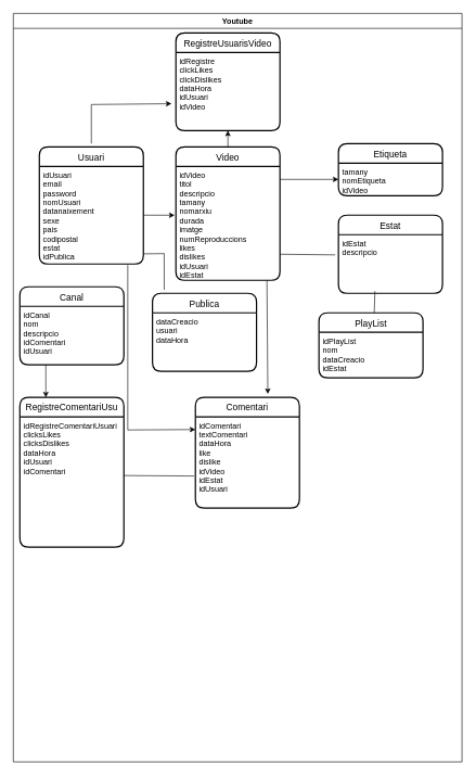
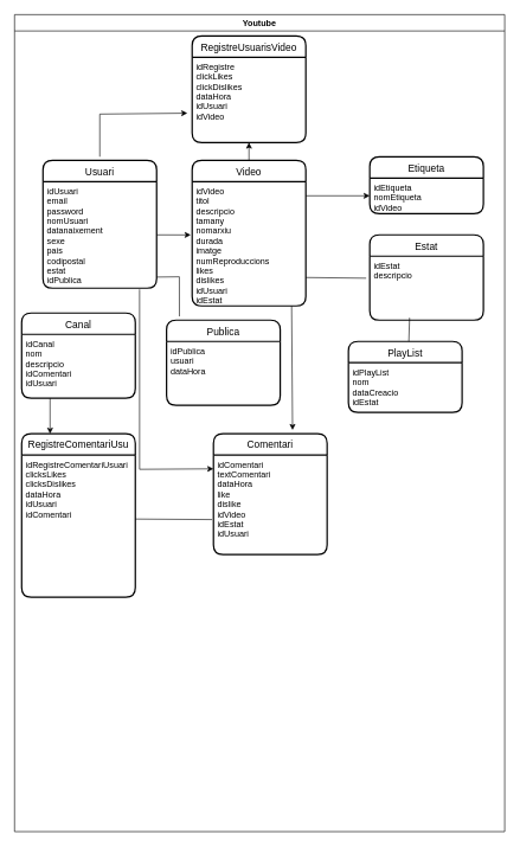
  <mxCell id="0" />
  <mxCell id="1" parent="0" />
  <mxCell id="2" value="Youtube" style="swimlane;" parent="1" vertex="1"><mxGeometry x="20" y="20" width="690" height="1150" as="geometry" /></mxCell>
  <mxCell id="3" value="RegistreUsuarisVideo" style="swimlane;childLayout=stackLayout;horizontal=1;startSize=30;horizontalStack=0;rounded=1;fontSize=14;fontStyle=0;strokeWidth=2;resizeParent=0;resizeLast=1;shadow=0;dashed=0;align=center;" parent="2" vertex="1"><mxGeometry x="250" y="30" width="160" height="150" as="geometry" /></mxCell>
  <mxCell id="4" value="idRegistre&#10;clickLikes&#10;clickDislikes&#10;dataHora&#10;idUsuari&#10;idVideo&#10;" style="align=left;strokeColor=none;fillColor=none;spacingLeft=4;fontSize=12;verticalAlign=top;resizable=0;rotatable=0;part=1;" parent="3" vertex="1"><mxGeometry y="30" width="160" height="120" as="geometry" /></mxCell>
  <mxCell id="5" value="Video" style="swimlane;childLayout=stackLayout;horizontal=1;startSize=30;horizontalStack=0;rounded=1;fontSize=14;fontStyle=0;strokeWidth=2;resizeParent=0;resizeLast=1;shadow=0;dashed=0;align=center;" parent="2" vertex="1"><mxGeometry x="250" y="205" width="160" height="205" as="geometry" /></mxCell>
  <mxCell id="6" value="idVideo&#10;titol&#10;descripcio&#10;tamany&#10;nomarxiu&#10;durada&#10;imatge&#10;numReproduccions&#10;likes&#10;dislikes&#10;idUsuari&#10;idEstat" style="align=left;strokeColor=none;fillColor=none;spacingLeft=4;fontSize=12;verticalAlign=top;resizable=0;rotatable=0;part=1;" parent="5" vertex="1"><mxGeometry y="30" width="160" height="175" as="geometry" /></mxCell>
  <mxCell id="7" value="Etiqueta" style="swimlane;childLayout=stackLayout;horizontal=1;startSize=30;horizontalStack=0;rounded=1;fontSize=14;fontStyle=0;strokeWidth=2;resizeParent=0;resizeLast=1;shadow=0;dashed=0;align=center;" parent="2" vertex="1"><mxGeometry x="500" y="200" width="160" height="80" as="geometry" /></mxCell>
- <mxCell id="8" value="tamany&#10;nomEtiqueta&#10;idVideo" style="align=left;strokeColor=none;fillColor=none;spacingLeft=4;fontSize=12;verticalAlign=top;resizable=0;rotatable=0;part=1;" parent="7" vertex="1"><mxGeometry y="30" width="160" height="50" as="geometry" /></mxCell>
+ <mxCell id="8" value="idEtiqueta&#10;nomEtiqueta&#10;idVideo" style="align=left;strokeColor=none;fillColor=none;spacingLeft=4;fontSize=12;verticalAlign=top;resizable=0;rotatable=0;part=1;" parent="7" vertex="1"><mxGeometry y="30" width="160" height="50" as="geometry" /></mxCell>
  <mxCell id="9" value="Usuari" style="swimlane;childLayout=stackLayout;horizontal=1;startSize=30;horizontalStack=0;rounded=1;fontSize=14;fontStyle=0;strokeWidth=2;resizeParent=0;resizeLast=1;shadow=0;dashed=0;align=center;" parent="2" vertex="1"><mxGeometry x="40" y="205" width="160" height="180" as="geometry" /></mxCell>
  <mxCell id="10" value="idUsuari&#10;email&#10;password&#10;nomUsuari&#10;datanaixement&#10;sexe&#10;pais&#10;codipostal&#10;estat&#10;idPublica" style="align=left;strokeColor=none;fillColor=none;spacingLeft=4;fontSize=12;verticalAlign=top;resizable=0;rotatable=0;part=1;" parent="9" vertex="1"><mxGeometry y="30" width="160" height="150" as="geometry" /></mxCell>
  <mxCell id="11" value="PlayList" style="swimlane;childLayout=stackLayout;horizontal=1;startSize=30;horizontalStack=0;rounded=1;fontSize=14;fontStyle=0;strokeWidth=2;resizeParent=0;resizeLast=1;shadow=0;dashed=0;align=center;" parent="2" vertex="1"><mxGeometry x="470" y="460" width="160" height="100" as="geometry" /></mxCell>
  <mxCell id="12" value="idPlayList&#10;nom&#10;dataCreacio&#10;idEstat" style="align=left;strokeColor=none;fillColor=none;spacingLeft=4;fontSize=12;verticalAlign=top;resizable=0;rotatable=0;part=1;" parent="11" vertex="1"><mxGeometry y="30" width="160" height="70" as="geometry" /></mxCell>
  <mxCell id="13" value="Estat" style="swimlane;childLayout=stackLayout;horizontal=1;startSize=30;horizontalStack=0;rounded=1;fontSize=14;fontStyle=0;strokeWidth=2;resizeParent=0;resizeLast=1;shadow=0;dashed=0;align=center;" vertex="1" parent="2"><mxGeometry x="500" y="310" width="160" height="120" as="geometry" /></mxCell>
  <mxCell id="14" value="idEstat&#10;descripcio" style="align=left;strokeColor=none;fillColor=none;spacingLeft=4;fontSize=12;verticalAlign=top;resizable=0;rotatable=0;part=1;" vertex="1" parent="13"><mxGeometry y="30" width="160" height="90" as="geometry" /></mxCell>
  <mxCell id="15" value="" style="endArrow=none;html=1;rounded=0;entryX=0.35;entryY=0.963;entryDx=0;entryDy=0;entryPerimeter=0;" edge="1" parent="13" target="14"><mxGeometry width="50" height="50" relative="1" as="geometry"><mxPoint x="55" y="150" as="sourcePoint" /><mxPoint x="105" y="100" as="targetPoint" /><Array as="points"><mxPoint x="56" y="120" /></Array></mxGeometry></mxCell>
  <mxCell id="16" value="Publica" style="swimlane;childLayout=stackLayout;horizontal=1;startSize=30;horizontalStack=0;rounded=1;fontSize=14;fontStyle=0;strokeWidth=2;resizeParent=0;resizeLast=1;shadow=0;dashed=0;align=center;" vertex="1" parent="2"><mxGeometry x="214" y="430" width="160" height="120" as="geometry" /></mxCell>
- <mxCell id="17" value="dataCreacio&#10;usuari&#10;dataHora" style="align=left;strokeColor=none;fillColor=none;spacingLeft=4;fontSize=12;verticalAlign=top;resizable=0;rotatable=0;part=1;" vertex="1" parent="16"><mxGeometry y="30" width="160" height="90" as="geometry" /></mxCell>
+ <mxCell id="17" value="idPublica&#10;usuari&#10;dataHora" style="align=left;strokeColor=none;fillColor=none;spacingLeft=4;fontSize=12;verticalAlign=top;resizable=0;rotatable=0;part=1;" vertex="1" parent="16"><mxGeometry y="30" width="160" height="90" as="geometry" /></mxCell>
  <mxCell id="18" value="Comentari" style="swimlane;childLayout=stackLayout;horizontal=1;startSize=30;horizontalStack=0;rounded=1;fontSize=14;fontStyle=0;strokeWidth=2;resizeParent=0;resizeLast=1;shadow=0;dashed=0;align=center;" vertex="1" parent="2"><mxGeometry x="280" y="590" width="160" height="170" as="geometry" /></mxCell>
  <mxCell id="19" value="idComentari&#10;textComentari&#10;dataHora&#10;like&#10;dislike&#10;idVideo&#10;idEstat&#10;idUsuari&#10;&#10;" style="align=left;strokeColor=none;fillColor=none;spacingLeft=4;fontSize=12;verticalAlign=top;resizable=0;rotatable=0;part=1;" vertex="1" parent="18"><mxGeometry y="30" width="160" height="140" as="geometry" /></mxCell>
  <mxCell id="20" value="RegistreComentariUsu" style="swimlane;childLayout=stackLayout;horizontal=1;startSize=30;horizontalStack=0;rounded=1;fontSize=14;fontStyle=0;strokeWidth=2;resizeParent=0;resizeLast=1;shadow=0;dashed=0;align=center;" vertex="1" parent="2"><mxGeometry x="10" y="590" width="160" height="230" as="geometry" /></mxCell>
  <mxCell id="21" value="idRegistreComentariUsuari&#10;clicksLikes&#10;clicksDislikes&#10;dataHora&#10;idUsuari&#10;idComentari" style="align=left;strokeColor=none;fillColor=none;spacingLeft=4;fontSize=12;verticalAlign=top;resizable=0;rotatable=0;part=1;" vertex="1" parent="20"><mxGeometry y="30" width="160" height="200" as="geometry" /></mxCell>
  <mxCell id="22" value="" style="endArrow=classic;html=1;rounded=0;entryX=-0.042;entryY=0.656;entryDx=0;entryDy=0;entryPerimeter=0;" edge="1" parent="2" target="4"><mxGeometry width="50" height="50" relative="1" as="geometry"><mxPoint x="120" y="200" as="sourcePoint" /><mxPoint x="170" y="140" as="targetPoint" /><Array as="points"><mxPoint x="120" y="140" /></Array></mxGeometry></mxCell>
  <mxCell id="23" value="" style="endArrow=classic;html=1;rounded=0;" edge="1" parent="2" target="4"><mxGeometry width="50" height="50" relative="1" as="geometry"><mxPoint x="330" y="205" as="sourcePoint" /><mxPoint x="380" y="155" as="targetPoint" /></mxGeometry></mxCell>
  <mxCell id="24" value="" style="endArrow=classic;html=1;rounded=0;entryX=-0.012;entryY=0.429;entryDx=0;entryDy=0;entryPerimeter=0;" edge="1" parent="2" target="6"><mxGeometry width="50" height="50" relative="1" as="geometry"><mxPoint x="200" y="310" as="sourcePoint" /><mxPoint x="250" y="260" as="targetPoint" /></mxGeometry></mxCell>
  <mxCell id="25" value="" style="endArrow=classic;html=1;rounded=0;entryX=0;entryY=0.5;entryDx=0;entryDy=0;" edge="1" parent="2" target="8"><mxGeometry width="50" height="50" relative="1" as="geometry"><mxPoint x="410" y="255" as="sourcePoint" /><mxPoint x="460" y="205" as="targetPoint" /></mxGeometry></mxCell>
  <mxCell id="26" value="" style="endArrow=none;html=1;rounded=0;entryX=-0.033;entryY=0.348;entryDx=0;entryDy=0;entryPerimeter=0;" edge="1" parent="2" target="14"><mxGeometry width="50" height="50" relative="1" as="geometry"><mxPoint x="410" y="370" as="sourcePoint" /><mxPoint x="460" y="320" as="targetPoint" /><Array as="points"><mxPoint x="495" y="371" /></Array></mxGeometry></mxCell>
  <mxCell id="27" value="" style="endArrow=classic;html=1;rounded=0;exitX=0.85;exitY=1.011;exitDx=0;exitDy=0;exitPerimeter=0;entryX=0;entryY=0.138;entryDx=0;entryDy=0;entryPerimeter=0;" edge="1" parent="2" source="10" target="19"><mxGeometry width="50" height="50" relative="1" as="geometry"><mxPoint x="340" y="530" as="sourcePoint" /><mxPoint x="390" y="480" as="targetPoint" /><Array as="points"><mxPoint x="176" y="640" /></Array></mxGeometry></mxCell>
  <mxCell id="28" value="" style="endArrow=none;html=1;rounded=0;exitX=1;exitY=0.896;exitDx=0;exitDy=0;exitPerimeter=0;entryX=0.113;entryY=-0.044;entryDx=0;entryDy=0;entryPerimeter=0;" edge="1" parent="2" source="10" target="16"><mxGeometry width="50" height="50" relative="1" as="geometry"><mxPoint x="200" y="420" as="sourcePoint" /><mxPoint x="250" y="370" as="targetPoint" /><Array as="points"><mxPoint x="232" y="369" /></Array></mxGeometry></mxCell>
  <mxCell id="29" value="" style="endArrow=none;html=1;rounded=0;entryX=-0.012;entryY=0.648;entryDx=0;entryDy=0;entryPerimeter=0;" edge="1" parent="2" target="19"><mxGeometry width="50" height="50" relative="1" as="geometry"><mxPoint x="170" y="710" as="sourcePoint" /><mxPoint x="220" y="660" as="targetPoint" /></mxGeometry></mxCell>
  <mxCell id="30" value="Canal" style="swimlane;childLayout=stackLayout;horizontal=1;startSize=30;horizontalStack=0;rounded=1;fontSize=14;fontStyle=0;strokeWidth=2;resizeParent=0;resizeLast=1;shadow=0;dashed=0;align=center;" vertex="1" parent="1"><mxGeometry x="30" y="440" width="160" height="120" as="geometry" /></mxCell>
  <mxCell id="31" value="idCanal&#10;nom&#10;descripcio&#10;idComentari&#10;idUsuari" style="align=left;strokeColor=none;fillColor=none;spacingLeft=4;fontSize=12;verticalAlign=top;resizable=0;rotatable=0;part=1;" vertex="1" parent="30"><mxGeometry y="30" width="160" height="90" as="geometry" /></mxCell>
  <mxCell id="32" value="" style="endArrow=classic;html=1;rounded=0;entryX=0.25;entryY=0;entryDx=0;entryDy=0;" edge="1" parent="30" target="20"><mxGeometry width="50" height="50" relative="1" as="geometry"><mxPoint x="40" y="120" as="sourcePoint" /><mxPoint x="90" y="70" as="targetPoint" /></mxGeometry></mxCell>
  <mxCell id="33" value="" style="endArrow=classic;html=1;rounded=0;entryX=0.696;entryY=-0.031;entryDx=0;entryDy=0;entryPerimeter=0;" edge="1" parent="1" target="18"><mxGeometry width="50" height="50" relative="1" as="geometry"><mxPoint x="410" y="430" as="sourcePoint" /><mxPoint x="410" y="500" as="targetPoint" /></mxGeometry></mxCell>
